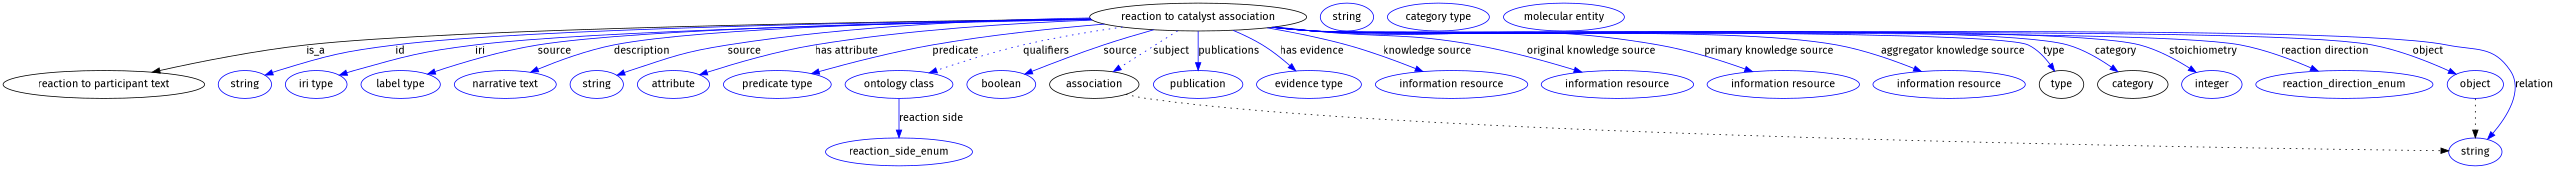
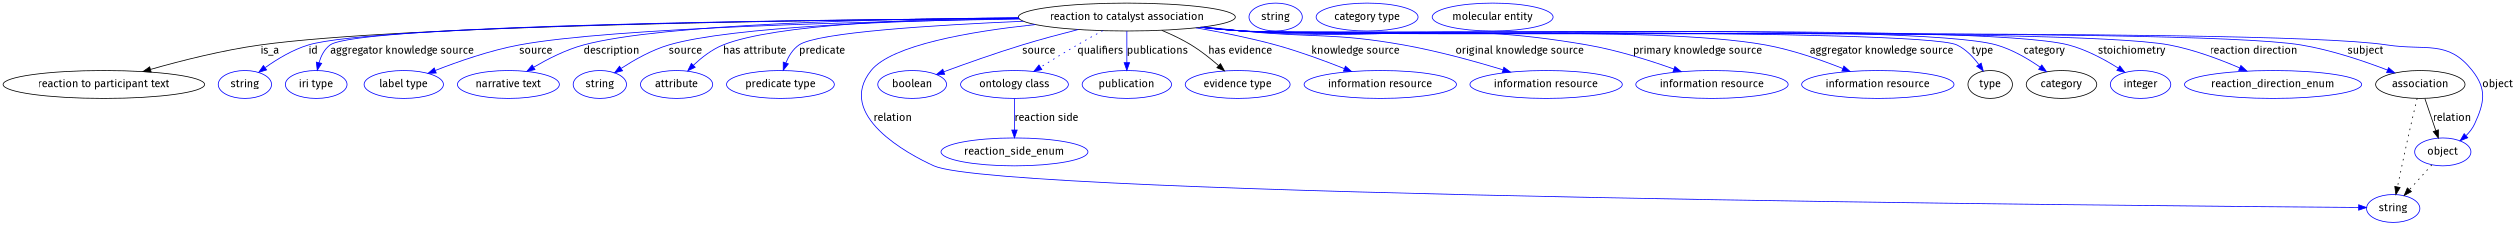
  digraph {
    fontname="Fira Sans"
    node [fontname="Fira Sans" color=blue]
    edge [fontname="Fira Sans" color=blue style=solid]
    n1 [height=0.5 label="reaction to catalyst association" width=3.3039 color=""]
    n2 [height=0.5 label="reaction to participant text" width=3.6108 color=""]
    n3 [height=0.5 label=string width=0.84854]
    n4 [height=0.5 label="iri type" width=1.011]
    n5 [height=0.5 label="label type" width=1.2638]
    n6 [height=0.5 label="narrative text" width=1.6068]
    n7 [height=0.5 label=string width=0.84854]
    n8 [height=0.5 label=attribute width=1.1193]
    n9 [height=0.5 label="predicate type" width=1.679]
    n10 [height=0.5 label=string width=0.84854]
    n11 [height=0.5 label=boolean width=1.0652]
    n12 [height=0.5 label="ontology class" width=1.7151]
    n13 [height=0.5 label=publication width=1.3902]
    n14 [height=0.5 label="evidence type" width=1.661]
    n15 [height=0.5 label="information resource" width=2.3651]
    n16 [height=0.5 label="information resource" width=2.3651]
    n17 [height=0.5 label="information resource" width=2.3651]
    n18 [height=0.5 label="information resource" width=2.3651]
    type [height=0.5 width=0.75 color=""]
    category [height=0.5 width=1.1374 color=""]
    n21 [height=0.5 label=integer width=0.97491]
    n22 [height=0.5 label=reaction_direction_enum width=2.7442]
    n23 [height=0.5 label=association width=0.99297 color=""]
    object [height=0.5 width=0.9027]
    n25 [height=0.5 label=reaction_side_enum width=2.2748]
    n26 [height=0.5 label=string width=0.84854]
    n27 [height=0.5 label="category type" width=1.6249]
    n28 [height=0.5 label="molecular entity" width=1.9137]
    n1 -> n2 [label=is_a color="" style=""]
    n1 -> n3 [label=id]
-   n1 -> n4 [label=iri]
+   n1 -> n4 [label="aggregator knowledge source"]
    n1 -> n5 [label=source]
    n1 -> n6 [label=description]
    n1 -> n7 [label=source]
    n1 -> n8 [label="has attribute"]
    n1 -> n9 [label=predicate]
    n1 -> n10 [label=relation]
    n1 -> n11 [label=source]
    n1 -> n12 [label=qualifiers style=dotted]
    n1 -> n13 [label=publications]
-   n1 -> n14 [label="has evidence"]
+   n1 -> n14 [color=black label="has evidence"]
    n1 -> n15 [label="knowledge source"]
    n1 -> n16 [label="original knowledge source"]
    n1 -> n17 [label="primary knowledge source"]
    n1 -> n18 [label="aggregator knowledge source"]
    n1 -> type [label=type]
    n1 -> category [label=category]
    n1 -> n21 [label=stoichiometry]
    n1 -> n22 [label="reaction direction"]
-   n1 -> n23 [label=subject style=dotted]
+   n1 -> n23 [label=subject]
    n1 -> object [label=object]
    n12 -> n25 [label="reaction side"]
    n23 -> n10 [style=dotted color=""]
+   n23 -> object [label=relation color="" style=""]
    object -> n10 [style=dotted color=""]
  }
